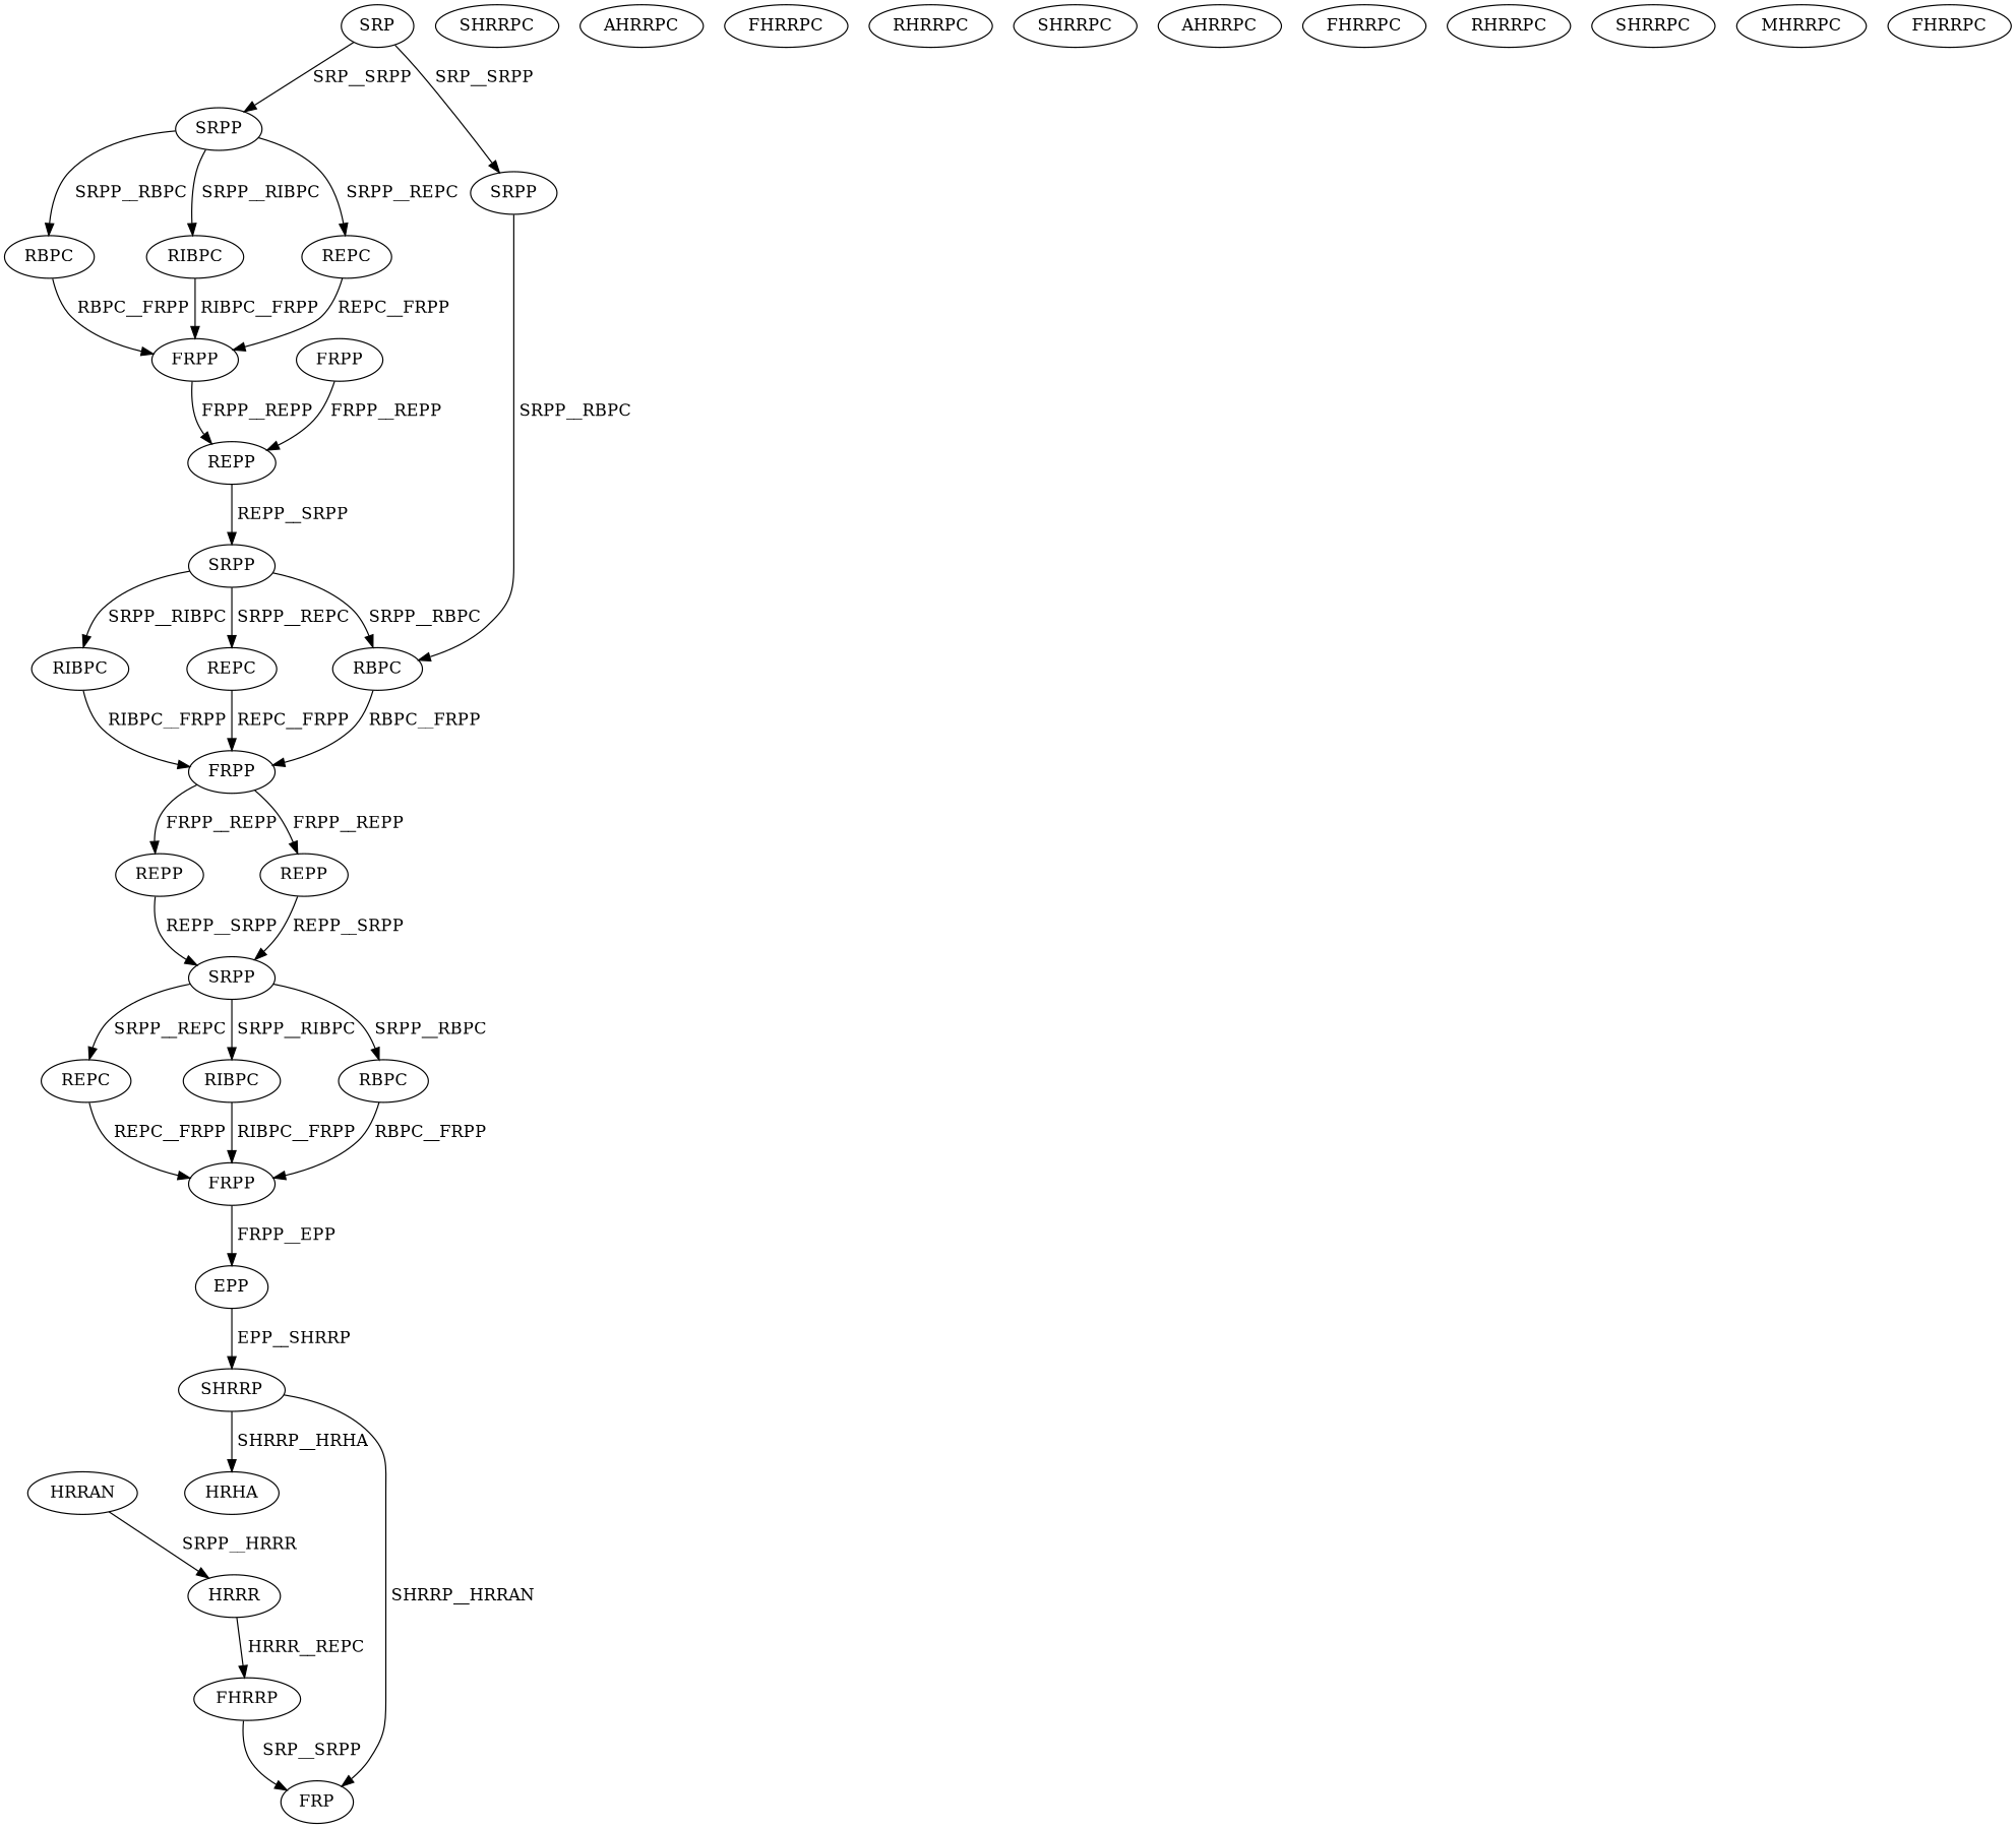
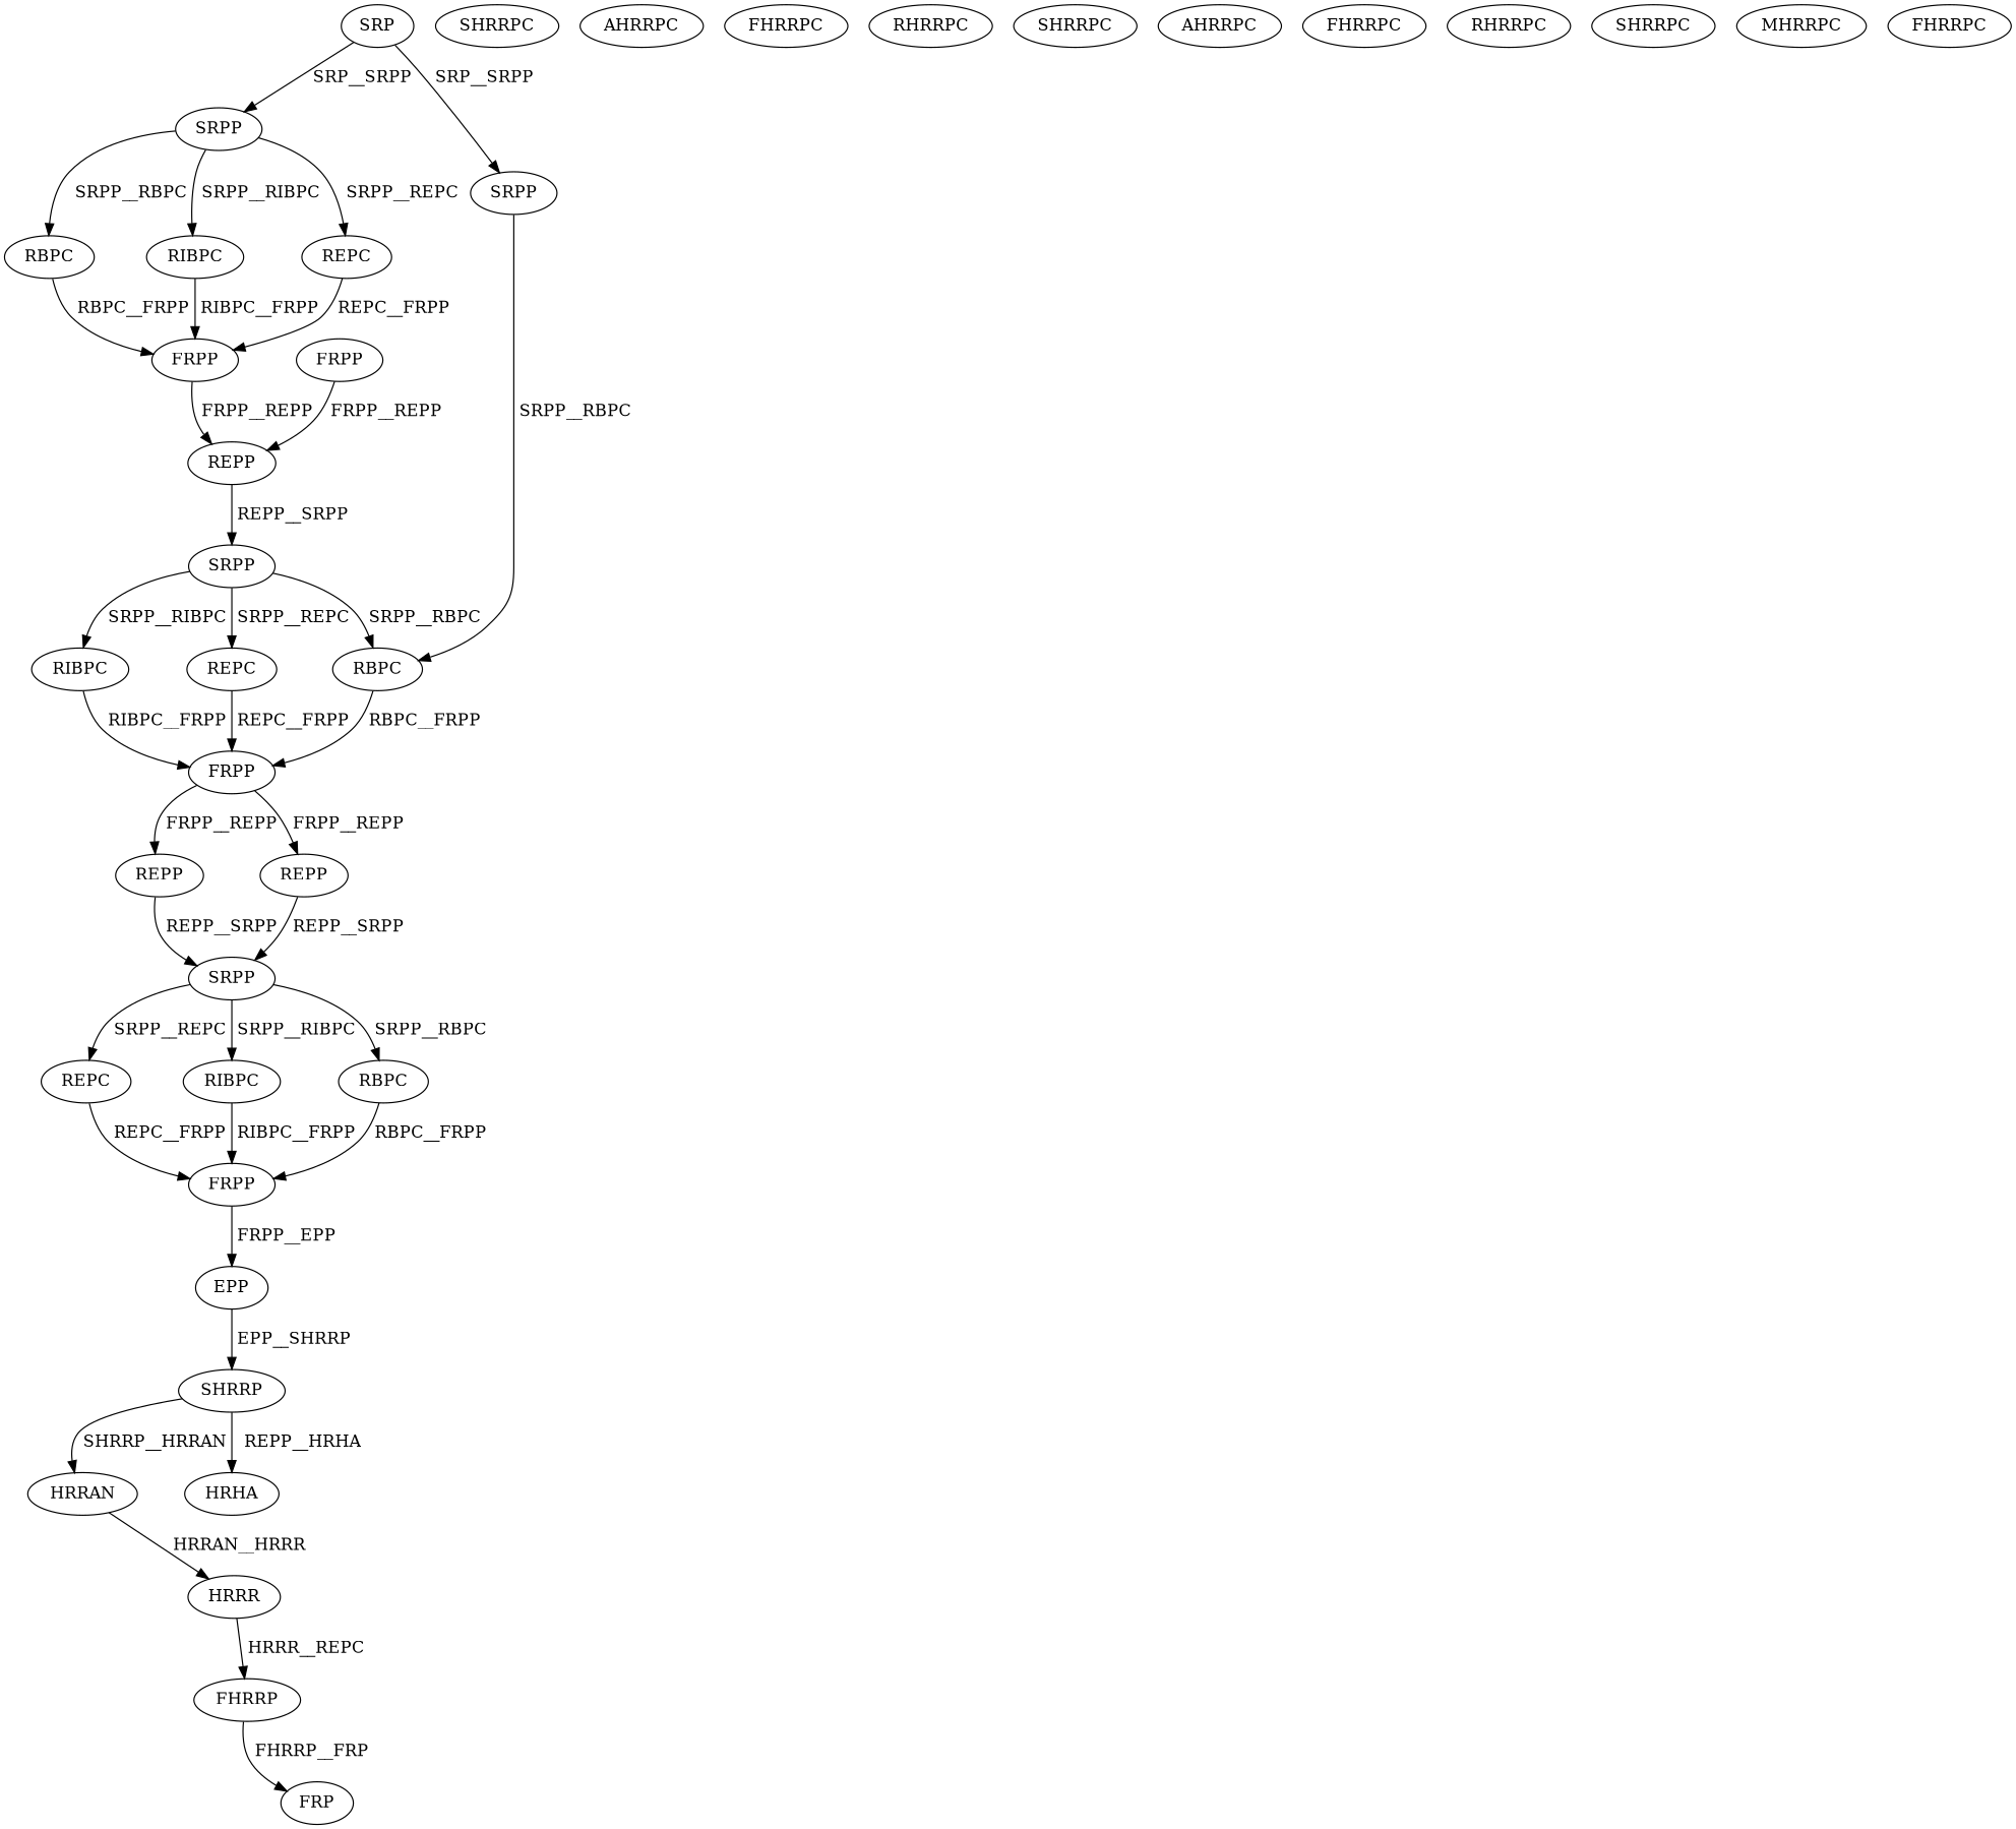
  digraph {
    node [color=black fontcolor=black]
    edge [color=black fontcolor=black]
    n1 [label=SRP]
    n2 [label=SRPP]
    n3 [label=SRPP]
    n4 [label=RIBPC]
    n5 [label=REPC]
    n6 [label=RBPC]
    n7 [label=RBPC]
    n8 [label=FRPP]
    n9 [label=FRPP]
    n10 [label=REPP]
    n11 [label=SRPP]
    n12 [label=FRPP]
    n13 [label=RIBPC]
    n14 [label=REPC]
    n15 [label=REPP]
    n16 [label=REPP]
    n17 [label=SRPP]
    n18 [label=REPC]
    n19 [label=RIBPC]
    n20 [label=RBPC]
    n21 [label=FRPP]
    n22 [label=EPP]
    n23 [label=SHRRP]
    n24 [label=HRRAN]
    n25 [label=HRHA]
    n26 [label=HRRR]
    n27 [label=FHRRP]
    n28 [label=SHRRPC]
    n29 [label=AHRRPC]
    n30 [label=FHRRPC]
    n31 [label=RHRRPC]
    n32 [label=SHRRPC]
    n33 [label=AHRRPC]
    n34 [label=FHRRPC]
    n35 [label=RHRRPC]
    n36 [label=SHRRPC]
    n37 [label=MHRRPC]
    n38 [label=FHRRPC]
    n39 [label=FRP]
    n1 -> n2 [label=" SRP__SRPP"]
    n1 -> n3 [label=" SRP__SRPP"]
    n2 -> n4 [label=" SRPP__RIBPC"]
    n2 -> n5 [label=" SRPP__REPC"]
    n2 -> n6 [label=" SRPP__RBPC"]
    n3 -> n7 [label=" SRPP__RBPC"]
    n4 -> n8 [label=" RIBPC__FRPP"]
    n5 -> n8 [label=" REPC__FRPP"]
    n6 -> n8 [label=" RBPC__FRPP"]
    n7 -> n12 [label=" RBPC__FRPP"]
    n8 -> n10 [label=" FRPP__REPP"]
    n9 -> n10 [label=" FRPP__REPP"]
    n10 -> n11 [label=" REPP__SRPP"]
    n11 -> n7 [label=" SRPP__RBPC"]
    n11 -> n13 [label=" SRPP__RIBPC"]
    n11 -> n14 [label=" SRPP__REPC"]
    n12 -> n15 [label=" FRPP__REPP"]
    n12 -> n16 [label=" FRPP__REPP"]
    n13 -> n12 [label=" RIBPC__FRPP"]
    n14 -> n12 [label=" REPC__FRPP"]
    n15 -> n17 [label=" REPP__SRPP"]
    n16 -> n17 [label=" REPP__SRPP"]
    n17 -> n18 [label=" SRPP__REPC"]
    n17 -> n19 [label=" SRPP__RIBPC"]
    n17 -> n20 [label=" SRPP__RBPC"]
    n18 -> n21 [label=" REPC__FRPP"]
    n19 -> n21 [label=" RIBPC__FRPP"]
    n20 -> n21 [label=" RBPC__FRPP"]
    n21 -> n22 [label=" FRPP__EPP"]
    n22 -> n23 [label=" EPP__SHRRP"]
-   n23 -> n39 [label=" SHRRP__HRRAN"]
-   n23 -> n25 [label=" SHRRP__HRHA"]
-   n24 -> n26 [label=" SRPP__HRRR"]
+   n23 -> n24 [label=" SHRRP__HRRAN"]
+   n23 -> n25 [label=" REPP__HRHA"]
+   n24 -> n26 [label=" HRRAN__HRRR"]
    n26 -> n27 [label=" HRRR__REPC"]
-   n27 -> n39 [label=" SRP__SRPP"]
+   n27 -> n39 [label=" FHRRP__FRP"]
  }
